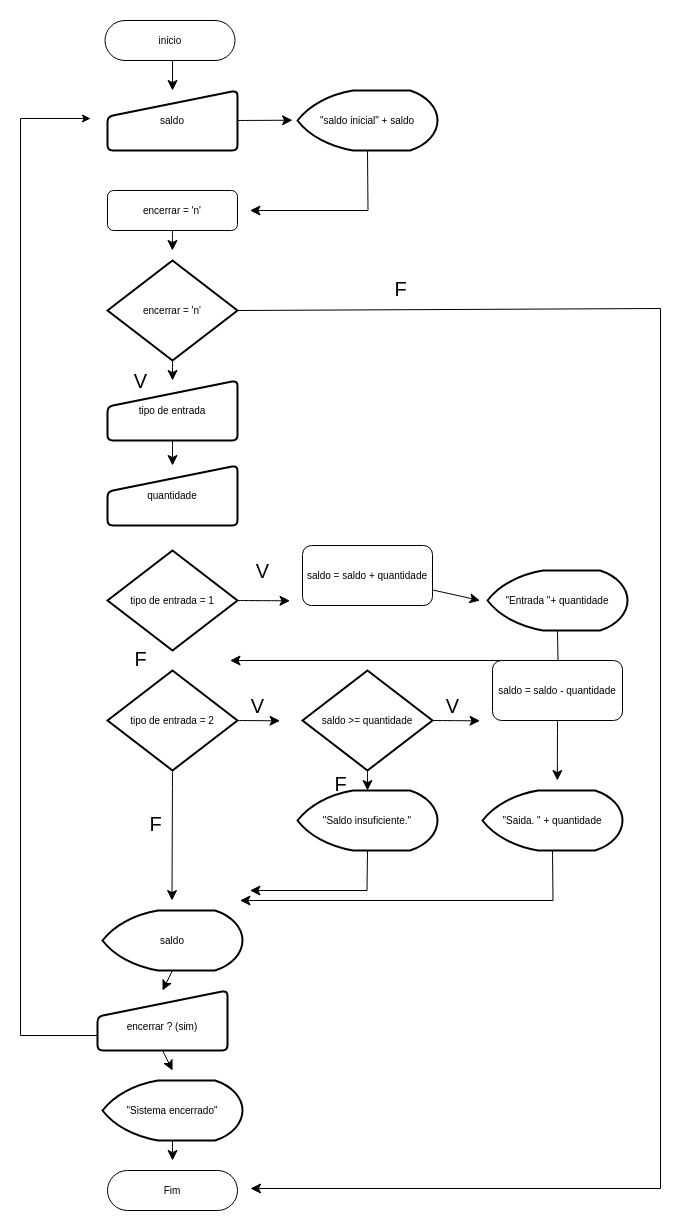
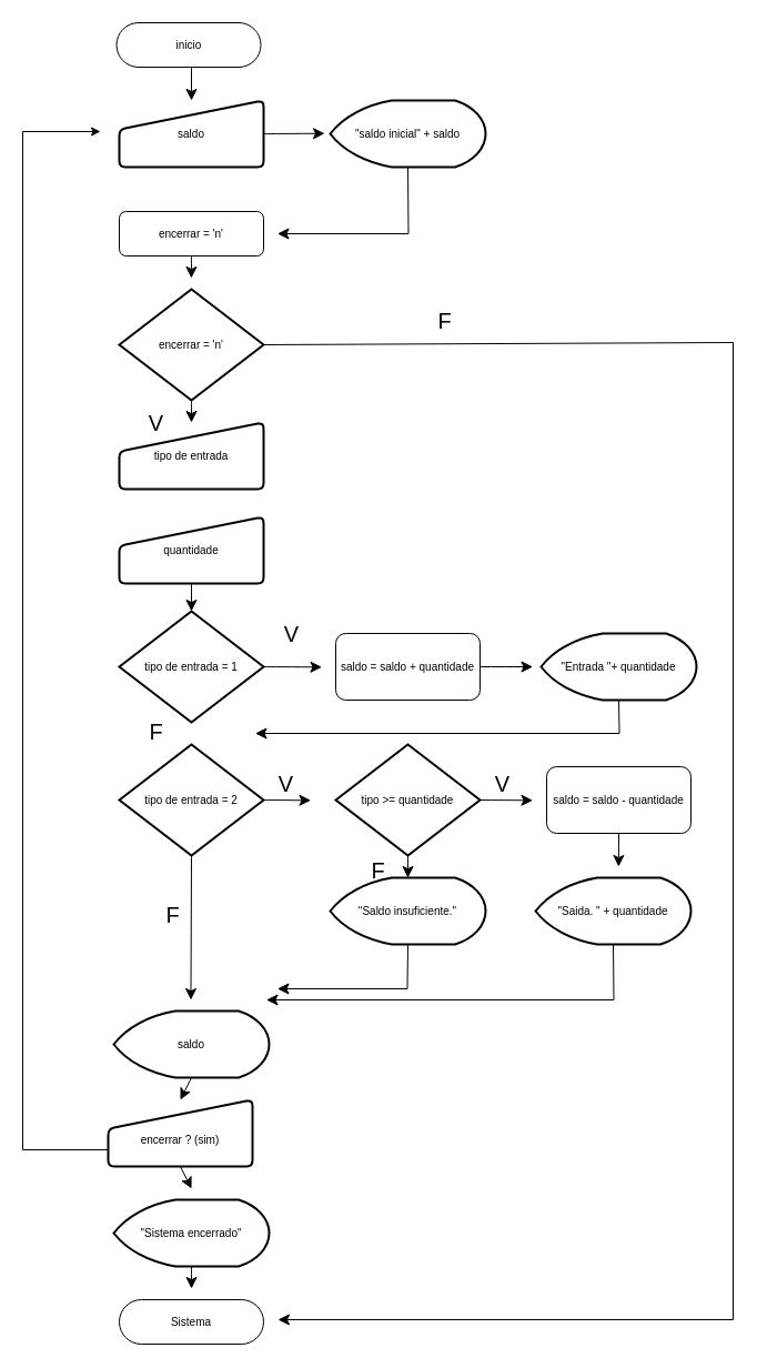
  <mxCell id="0" />
  <mxCell id="1" parent="0" />
  <mxCell id="2" style="edgeStyle=none;curved=1;rounded=0;orthogonalLoop=1;jettySize=auto;html=1;exitX=0.5;exitY=1;exitDx=0;exitDy=0;entryX=0.5;entryY=0;entryDx=0;entryDy=0;fontSize=12;startSize=8;endSize=8;labelBackgroundColor=none;fontColor=default;" parent="1" target="7" edge="1"><mxGeometry relative="1" as="geometry"><mxPoint x="172" y="60" as="sourcePoint" /></mxGeometry></mxCell>
  <mxCell id="3" value="inicio" style="rounded=1;whiteSpace=wrap;html=1;fontSize=10;arcSize=50;labelBackgroundColor=none;" parent="1" vertex="1"><mxGeometry x="104.5" y="20" width="130" height="40" as="geometry" /></mxCell>
  <mxCell id="4" style="edgeStyle=none;curved=1;rounded=0;orthogonalLoop=1;jettySize=auto;html=1;exitX=0.5;exitY=1;exitDx=0;exitDy=0;fontSize=12;startSize=8;endSize=8;labelBackgroundColor=none;fontColor=default;" parent="1" source="5" edge="1"><mxGeometry relative="1" as="geometry"><mxPoint x="171.857" y="250" as="targetPoint" /></mxGeometry></mxCell>
  <mxCell id="5" value="encerrar = 'n'" style="rounded=1;whiteSpace=wrap;html=1;fontSize=10;labelBackgroundColor=none;" parent="1" vertex="1"><mxGeometry x="107" y="190" width="130" height="40" as="geometry" /></mxCell>
  <mxCell id="6" style="edgeStyle=none;curved=1;rounded=0;orthogonalLoop=1;jettySize=auto;html=1;exitX=1;exitY=0.5;exitDx=0;exitDy=0;fontSize=12;startSize=8;endSize=8;labelBackgroundColor=none;fontColor=default;" parent="1" source="7" edge="1"><mxGeometry relative="1" as="geometry"><mxPoint x="292" y="119.714" as="targetPoint" /></mxGeometry></mxCell>
  <mxCell id="7" value="saldo" style="html=1;strokeWidth=2;shape=manualInput;whiteSpace=wrap;rounded=1;size=26;arcSize=11;fontSize=10;labelBackgroundColor=none;" parent="1" vertex="1"><mxGeometry x="107" y="90" width="130" height="60" as="geometry" /></mxCell>
  <mxCell id="8" style="edgeStyle=none;rounded=0;orthogonalLoop=1;jettySize=auto;html=1;exitX=0.5;exitY=1;exitDx=0;exitDy=0;exitPerimeter=0;fontSize=12;startSize=8;endSize=8;" parent="1" source="9" edge="1"><mxGeometry relative="1" as="geometry"><mxPoint x="249.5" y="210" as="targetPoint" /><Array as="points"><mxPoint x="367.5" y="210" /></Array></mxGeometry></mxCell>
  <mxCell id="9" value="&quot;saldo inicial&quot; + saldo" style="strokeWidth=2;html=1;shape=mxgraph.flowchart.display;whiteSpace=wrap;fontSize=10;labelBackgroundColor=none;" parent="1" vertex="1"><mxGeometry x="297" y="90" width="140" height="60" as="geometry" /></mxCell>
  <mxCell id="10" style="edgeStyle=none;curved=1;rounded=0;orthogonalLoop=1;jettySize=auto;html=1;exitX=0.5;exitY=1;exitDx=0;exitDy=0;exitPerimeter=0;entryX=0.5;entryY=0;entryDx=0;entryDy=0;fontSize=12;startSize=8;endSize=8;labelBackgroundColor=none;fontColor=default;" parent="1" source="12" target="14" edge="1"><mxGeometry relative="1" as="geometry" /></mxCell>
  <mxCell id="11" style="edgeStyle=none;rounded=0;orthogonalLoop=1;jettySize=auto;html=1;exitX=1;exitY=0.5;exitDx=0;exitDy=0;exitPerimeter=0;fontSize=12;startSize=8;endSize=8;" parent="1" source="12" edge="1"><mxGeometry relative="1" as="geometry"><mxPoint x="250" y="1188" as="targetPoint" /><Array as="points"><mxPoint x="660" y="308" /><mxPoint x="660" y="1188" /></Array></mxGeometry></mxCell>
  <mxCell id="12" value="encerrar = 'n'" style="strokeWidth=2;html=1;shape=mxgraph.flowchart.decision;whiteSpace=wrap;fontSize=10;labelBackgroundColor=none;" parent="1" vertex="1"><mxGeometry x="107" y="260" width="130" height="100" as="geometry" /></mxCell>
- <mxCell id="13" style="edgeStyle=none;curved=1;rounded=0;orthogonalLoop=1;jettySize=auto;html=1;exitX=0.5;exitY=1;exitDx=0;exitDy=0;entryX=0.5;entryY=0;entryDx=0;entryDy=0;fontSize=12;startSize=8;endSize=8;labelBackgroundColor=none;fontColor=default;" parent="1" source="14" target="16" edge="1"><mxGeometry relative="1" as="geometry" /></mxCell>
  <mxCell id="14" value="tipo de entrada" style="html=1;strokeWidth=2;shape=manualInput;whiteSpace=wrap;rounded=1;size=26;arcSize=11;fontSize=10;labelBackgroundColor=none;" parent="1" vertex="1"><mxGeometry x="107" y="380" width="130" height="60" as="geometry" /></mxCell>
+ <mxCell id="15" style="edgeStyle=none;curved=1;rounded=0;orthogonalLoop=1;jettySize=auto;html=1;exitX=0.5;exitY=1;exitDx=0;exitDy=0;fontSize=12;startSize=8;endSize=8;entryX=0.5;entryY=0;entryDx=0;entryDy=0;entryPerimeter=0;labelBackgroundColor=none;fontColor=default;" parent="1" source="16" target="18" edge="1"><mxGeometry relative="1" as="geometry"><mxPoint x="174.5" y="540" as="targetPoint" /></mxGeometry></mxCell>
  <mxCell id="16" value="quantidade" style="html=1;strokeWidth=2;shape=manualInput;whiteSpace=wrap;rounded=1;size=26;arcSize=11;fontSize=10;labelBackgroundColor=none;" parent="1" vertex="1"><mxGeometry x="107" y="465" width="130" height="60" as="geometry" /></mxCell>
  <mxCell id="17" style="edgeStyle=none;curved=1;rounded=0;orthogonalLoop=1;jettySize=auto;html=1;exitX=1;exitY=0.5;exitDx=0;exitDy=0;exitPerimeter=0;fontSize=12;startSize=8;endSize=8;labelBackgroundColor=none;fontColor=default;" parent="1" source="18" edge="1"><mxGeometry relative="1" as="geometry"><mxPoint x="289.5" y="600.333" as="targetPoint" /></mxGeometry></mxCell>
  <mxCell id="18" value="&lt;font style=&quot;font-size: 10px;&quot;&gt;tipo de entrada = 1&lt;/font&gt;" style="strokeWidth=2;html=1;shape=mxgraph.flowchart.decision;whiteSpace=wrap;fontSize=10;labelBackgroundColor=none;" parent="1" vertex="1"><mxGeometry x="107" y="550" width="130" height="100" as="geometry" /></mxCell>
  <mxCell id="19" style="edgeStyle=none;curved=1;rounded=0;orthogonalLoop=1;jettySize=auto;html=1;fontSize=12;startSize=8;endSize=8;labelBackgroundColor=none;fontColor=default;" parent="1" source="20" edge="1"><mxGeometry relative="1" as="geometry"><mxPoint x="479.5" y="600" as="targetPoint" /></mxGeometry></mxCell>
- <mxCell id="20" value="saldo = saldo + quantidade" style="rounded=1;whiteSpace=wrap;html=1;fontSize=10;labelBackgroundColor=none;" parent="1" vertex="1"><mxGeometry x="302" y="545" width="130" height="60" as="geometry" /></mxCell>
+ <mxCell id="20" value="saldo = saldo + quantidade" style="rounded=1;whiteSpace=wrap;html=1;fontSize=10;labelBackgroundColor=none;" parent="1" vertex="1"><mxGeometry x="302" y="570" width="130" height="60" as="geometry" /></mxCell>
  <mxCell id="21" style="edgeStyle=none;rounded=0;orthogonalLoop=1;jettySize=auto;html=1;exitX=0.5;exitY=1;exitDx=0;exitDy=0;exitPerimeter=0;fontSize=12;startSize=8;endSize=8;" parent="1" source="22" edge="1"><mxGeometry relative="1" as="geometry"><mxPoint x="229.5" y="660" as="targetPoint" /><Array as="points"><mxPoint x="557.5" y="660" /></Array></mxGeometry></mxCell>
  <mxCell id="22" value="&quot;Entrada &quot;+ quantidade" style="strokeWidth=2;html=1;shape=mxgraph.flowchart.display;whiteSpace=wrap;fontSize=10;labelBackgroundColor=none;" parent="1" vertex="1"><mxGeometry x="487" y="570" width="140" height="60" as="geometry" /></mxCell>
  <mxCell id="23" style="edgeStyle=none;curved=1;rounded=0;orthogonalLoop=1;jettySize=auto;html=1;exitX=1;exitY=0.5;exitDx=0;exitDy=0;exitPerimeter=0;fontSize=12;startSize=8;endSize=8;" parent="1" source="25" edge="1"><mxGeometry relative="1" as="geometry"><mxPoint x="279.5" y="720.333" as="targetPoint" /></mxGeometry></mxCell>
  <mxCell id="24" style="edgeStyle=none;curved=1;rounded=0;orthogonalLoop=1;jettySize=auto;html=1;exitX=0.5;exitY=1;exitDx=0;exitDy=0;exitPerimeter=0;fontSize=12;startSize=8;endSize=8;" parent="1" source="25" edge="1"><mxGeometry relative="1" as="geometry"><mxPoint x="171.5" y="900" as="targetPoint" /></mxGeometry></mxCell>
  <mxCell id="25" value="&lt;font style=&quot;font-size: 10px;&quot;&gt;tipo de entrada = 2&lt;/font&gt;" style="strokeWidth=2;html=1;shape=mxgraph.flowchart.decision;whiteSpace=wrap;fontSize=10;labelBackgroundColor=none;" parent="1" vertex="1"><mxGeometry x="107" y="670" width="130" height="100" as="geometry" /></mxCell>
  <mxCell id="26" style="edgeStyle=none;curved=1;rounded=0;orthogonalLoop=1;jettySize=auto;html=1;exitX=1;exitY=0.5;exitDx=0;exitDy=0;exitPerimeter=0;fontSize=12;startSize=8;endSize=8;" parent="1" source="28" edge="1"><mxGeometry relative="1" as="geometry"><mxPoint x="479.5" y="720.333" as="targetPoint" /></mxGeometry></mxCell>
  <mxCell id="27" style="edgeStyle=none;curved=1;rounded=0;orthogonalLoop=1;jettySize=auto;html=1;exitX=0.5;exitY=1;exitDx=0;exitDy=0;exitPerimeter=0;entryX=0.5;entryY=0;entryDx=0;entryDy=0;entryPerimeter=0;fontSize=12;startSize=8;endSize=8;" parent="1" source="28" target="32" edge="1"><mxGeometry relative="1" as="geometry" /></mxCell>
- <mxCell id="28" value="&lt;font style=&quot;font-size: 10px;&quot;&gt;saldo &amp;gt;= quantidade&lt;/font&gt;" style="strokeWidth=2;html=1;shape=mxgraph.flowchart.decision;whiteSpace=wrap;fontSize=10;labelBackgroundColor=none;" parent="1" vertex="1"><mxGeometry x="302" y="670" width="130" height="100" as="geometry" /></mxCell>
+ <mxCell id="28" value="&lt;font style=&quot;font-size: 10px;&quot;&gt;tipo &amp;gt;= quantidade&lt;/font&gt;" style="strokeWidth=2;html=1;shape=mxgraph.flowchart.decision;whiteSpace=wrap;fontSize=10;labelBackgroundColor=none;" parent="1" vertex="1"><mxGeometry x="302" y="670" width="130" height="100" as="geometry" /></mxCell>
  <mxCell id="29" style="edgeStyle=none;curved=1;rounded=0;orthogonalLoop=1;jettySize=auto;html=1;exitX=0.5;exitY=1;exitDx=0;exitDy=0;fontSize=12;startSize=8;endSize=8;" parent="1" source="30" edge="1"><mxGeometry relative="1" as="geometry"><mxPoint x="556.833" y="780" as="targetPoint" /></mxGeometry></mxCell>
- <mxCell id="30" value="saldo = saldo - quantidade" style="rounded=1;whiteSpace=wrap;html=1;fontSize=10;labelBackgroundColor=none;" parent="1" vertex="1"><mxGeometry x="492" y="660" width="130" height="60" as="geometry" /></mxCell>
+ <mxCell id="30" value="saldo = saldo - quantidade" style="rounded=1;whiteSpace=wrap;html=1;fontSize=10;labelBackgroundColor=none;" parent="1" vertex="1"><mxGeometry x="492" y="690" width="130" height="60" as="geometry" /></mxCell>
  <mxCell id="31" style="edgeStyle=none;rounded=0;orthogonalLoop=1;jettySize=auto;html=1;exitX=0.5;exitY=1;exitDx=0;exitDy=0;exitPerimeter=0;fontSize=12;startSize=8;endSize=8;" parent="1" source="32" edge="1"><mxGeometry relative="1" as="geometry"><mxPoint x="249.5" y="890" as="targetPoint" /><Array as="points"><mxPoint x="366.5" y="890" /></Array></mxGeometry></mxCell>
  <mxCell id="32" value="&quot;Saldo insuficiente.&quot;" style="strokeWidth=2;html=1;shape=mxgraph.flowchart.display;whiteSpace=wrap;fontSize=10;labelBackgroundColor=none;" parent="1" vertex="1"><mxGeometry x="297" y="790" width="140" height="60" as="geometry" /></mxCell>
  <mxCell id="33" style="edgeStyle=none;rounded=0;orthogonalLoop=1;jettySize=auto;html=1;exitX=0.5;exitY=1;exitDx=0;exitDy=0;exitPerimeter=0;fontSize=12;startSize=8;endSize=8;" parent="1" source="34" edge="1"><mxGeometry relative="1" as="geometry"><mxPoint x="239.5" y="900" as="targetPoint" /><Array as="points"><mxPoint x="552.5" y="900" /></Array></mxGeometry></mxCell>
  <mxCell id="34" value="&quot;Saida. &quot; + quantidade" style="strokeWidth=2;html=1;shape=mxgraph.flowchart.display;whiteSpace=wrap;fontSize=10;labelBackgroundColor=none;" parent="1" vertex="1"><mxGeometry x="482" y="790" width="140" height="60" as="geometry" /></mxCell>
  <mxCell id="35" style="edgeStyle=none;curved=1;rounded=0;orthogonalLoop=1;jettySize=auto;html=1;exitX=0.5;exitY=1;exitDx=0;exitDy=0;exitPerimeter=0;entryX=0.5;entryY=0;entryDx=0;entryDy=0;fontSize=12;startSize=8;endSize=8;" parent="1" source="36" target="39" edge="1"><mxGeometry relative="1" as="geometry" /></mxCell>
  <mxCell id="36" value="saldo" style="strokeWidth=2;html=1;shape=mxgraph.flowchart.display;whiteSpace=wrap;fontSize=10;labelBackgroundColor=none;" parent="1" vertex="1"><mxGeometry x="102" y="910" width="140" height="60" as="geometry" /></mxCell>
  <mxCell id="37" style="edgeStyle=none;curved=1;rounded=0;orthogonalLoop=1;jettySize=auto;html=1;exitX=0.5;exitY=1;exitDx=0;exitDy=0;fontSize=12;startSize=8;endSize=8;" parent="1" source="39" edge="1"><mxGeometry relative="1" as="geometry"><mxPoint x="172.071" y="1070" as="targetPoint" /></mxGeometry></mxCell>
  <mxCell id="38" style="rounded=0;orthogonalLoop=1;jettySize=auto;html=1;exitX=0;exitY=0.75;exitDx=0;exitDy=0;" edge="1" parent="1" source="39"><mxGeometry relative="1" as="geometry"><mxPoint x="90" y="118" as="targetPoint" /><Array as="points"><mxPoint x="20" y="1035" /><mxPoint x="20" y="118" /></Array></mxGeometry></mxCell>
  <mxCell id="39" value="&lt;br&gt;encerrar ? (sim)" style="html=1;strokeWidth=2;shape=manualInput;whiteSpace=wrap;rounded=1;size=26;arcSize=11;fontSize=10;labelBackgroundColor=none;" parent="1" vertex="1"><mxGeometry x="97" y="990" width="130" height="60" as="geometry" /></mxCell>
  <mxCell id="40" style="edgeStyle=none;curved=1;rounded=0;orthogonalLoop=1;jettySize=auto;html=1;exitX=0.5;exitY=1;exitDx=0;exitDy=0;exitPerimeter=0;fontSize=12;startSize=8;endSize=8;" parent="1" source="41" edge="1"><mxGeometry relative="1" as="geometry"><mxPoint x="172.071" y="1160" as="targetPoint" /></mxGeometry></mxCell>
  <mxCell id="41" value="&quot;Sistema encerrado&quot;" style="strokeWidth=2;html=1;shape=mxgraph.flowchart.display;whiteSpace=wrap;fontSize=10;labelBackgroundColor=none;" parent="1" vertex="1"><mxGeometry x="102" y="1080" width="140" height="60" as="geometry" /></mxCell>
- <mxCell id="42" value="Fim" style="rounded=1;whiteSpace=wrap;html=1;fontSize=10;arcSize=50;labelBackgroundColor=none;" parent="1" vertex="1"><mxGeometry x="107" y="1170" width="130" height="40" as="geometry" /></mxCell>
+ <mxCell id="42" value="Sistema" style="rounded=1;whiteSpace=wrap;html=1;fontSize=10;arcSize=50;labelBackgroundColor=none;" parent="1" vertex="1"><mxGeometry x="107" y="1170" width="130" height="40" as="geometry" /></mxCell>
  <mxCell id="43" value="V" style="text;html=1;align=center;verticalAlign=middle;resizable=0;points=[];autosize=1;strokeColor=none;fillColor=none;fontSize=20;" vertex="1" parent="1"><mxGeometry x="237" y="685" width="40" height="40" as="geometry" /></mxCell>
  <mxCell id="44" value="F" style="text;html=1;align=center;verticalAlign=middle;resizable=0;points=[];autosize=1;strokeColor=none;fillColor=none;fontSize=20;" vertex="1" parent="1"><mxGeometry x="135" y="803" width="40" height="40" as="geometry" /></mxCell>
  <mxCell id="45" value="V" style="text;html=1;align=center;verticalAlign=middle;resizable=0;points=[];autosize=1;strokeColor=none;fillColor=none;fontSize=20;" vertex="1" parent="1"><mxGeometry x="432" y="685" width="40" height="40" as="geometry" /></mxCell>
  <mxCell id="46" value="F" style="text;html=1;align=center;verticalAlign=middle;resizable=0;points=[];autosize=1;strokeColor=none;fillColor=none;fontSize=20;" vertex="1" parent="1"><mxGeometry x="320" y="763" width="40" height="40" as="geometry" /></mxCell>
  <mxCell id="47" value="F" style="text;html=1;align=center;verticalAlign=middle;resizable=0;points=[];autosize=1;strokeColor=none;fillColor=none;fontSize=20;" vertex="1" parent="1"><mxGeometry x="120" y="638" width="40" height="40" as="geometry" /></mxCell>
  <mxCell id="48" value="V" style="text;html=1;align=center;verticalAlign=middle;resizable=0;points=[];autosize=1;strokeColor=none;fillColor=none;fontSize=20;" vertex="1" parent="1"><mxGeometry x="242" y="550" width="40" height="40" as="geometry" /></mxCell>
  <mxCell id="49" value="F" style="text;html=1;align=center;verticalAlign=middle;resizable=0;points=[];autosize=1;strokeColor=none;fillColor=none;fontSize=20;" vertex="1" parent="1"><mxGeometry x="380" y="268" width="40" height="40" as="geometry" /></mxCell>
  <mxCell id="50" value="V" style="text;html=1;align=center;verticalAlign=middle;resizable=0;points=[];autosize=1;strokeColor=none;fillColor=none;fontSize=20;" vertex="1" parent="1"><mxGeometry x="120" y="360" width="40" height="40" as="geometry" /></mxCell>
